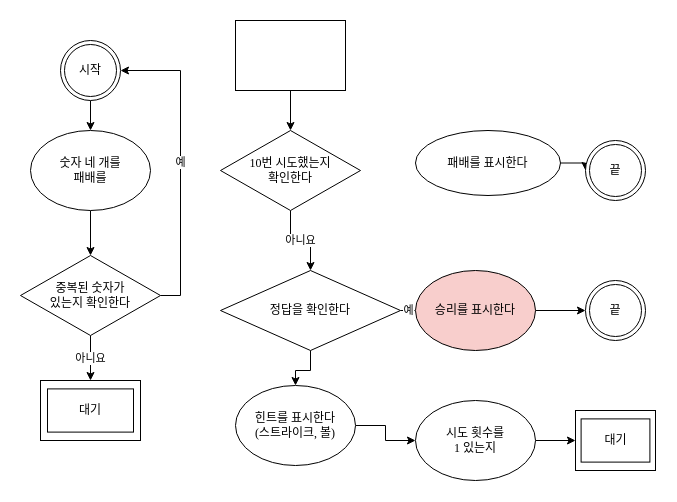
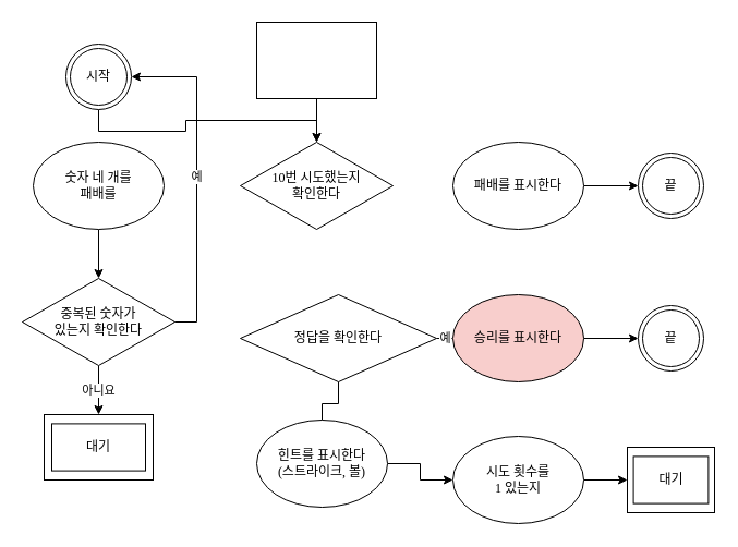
  <mxCell id="0" />
  <mxCell id="1" parent="0" />
- <mxCell id="2" style="edgeStyle=orthogonalEdgeStyle;rounded=0;orthogonalLoop=1;jettySize=auto;html=1;exitX=0.5;exitY=1;exitDx=0;exitDy=0;" parent="1" source="3" target="5" edge="1"><mxGeometry relative="1" as="geometry" /></mxCell>
+ <mxCell id="2" style="edgeStyle=orthogonalEdgeStyle;rounded=0;orthogonalLoop=1;jettySize=auto;html=1;exitX=0.5;exitY=1;exitDx=0;exitDy=0;" parent="1" source="3" target="13" edge="1"><mxGeometry relative="1" as="geometry" /></mxCell>
  <mxCell id="3" value="시작" style="ellipse;shape=doubleEllipse;html=1;dashed=0;whiteSpace=wrap;aspect=fixed;fontFamily=Verdana;" parent="1" vertex="1"><mxGeometry x="60" y="40" width="60" height="60" as="geometry" /></mxCell>
  <mxCell id="4" style="edgeStyle=orthogonalEdgeStyle;rounded=0;orthogonalLoop=1;jettySize=auto;html=1;exitX=0.5;exitY=1;exitDx=0;exitDy=0;" edge="1" parent="1" source="5" target="32"><mxGeometry relative="1" as="geometry" /></mxCell>
  <mxCell id="5" value="숫자 네 개를&lt;br&gt;패배를" style="ellipse;whiteSpace=wrap;html=1;fontFamily=Verdana;" parent="1" vertex="1"><mxGeometry x="30" y="130" width="120" height="80" as="geometry" /></mxCell>
  <mxCell id="6" value="" style="group;movable=1;resizable=1;rotatable=1;deletable=1;editable=1;locked=0;connectable=1;verticalAlign=middle;fontFamily=Verdana;" parent="1" vertex="1" connectable="0"><mxGeometry x="40" y="380" width="100" height="60" as="geometry" /></mxCell>
  <mxCell id="7" value="" style="html=1;dashed=0;whiteSpace=wrap;container=0;fontFamily=Verdana;movable=1;resizable=1;rotatable=1;deletable=1;editable=1;locked=0;connectable=1;verticalAlign=bottom;" parent="6" vertex="1"><mxGeometry width="100" height="60" as="geometry" /></mxCell>
  <mxCell id="8" value="대기" style="html=1;dashed=0;whiteSpace=wrap;container=1;fontFamily=Verdana;movable=1;resizable=1;rotatable=1;deletable=1;editable=1;locked=0;connectable=1;verticalAlign=middle;" parent="6" vertex="1"><mxGeometry x="7" y="8.4" width="86" height="43.2" as="geometry"><mxRectangle x="7" y="7" width="50" height="40" as="alternateBounds" /></mxGeometry></mxCell>
  <mxCell id="9" style="edgeStyle=orthogonalEdgeStyle;rounded=0;orthogonalLoop=1;jettySize=auto;html=1;exitX=0.5;exitY=1;exitDx=0;exitDy=0;entryX=0.5;entryY=0;entryDx=0;entryDy=0;" parent="1" source="10" target="13" edge="1"><mxGeometry relative="1" as="geometry"><mxPoint x="290" y="120" as="targetPoint" /></mxGeometry></mxCell>
  <mxCell id="10" value="" style="group;movable=1;resizable=1;rotatable=1;deletable=1;editable=1;locked=0;connectable=1;verticalAlign=middle;fontFamily=Verdana;" parent="1" vertex="1" connectable="0"><mxGeometry x="235" y="20" width="110" height="70" as="geometry" /></mxCell>
  <mxCell id="11" value="" style="html=1;dashed=0;whiteSpace=wrap;container=0;fontFamily=Verdana;movable=1;resizable=1;rotatable=1;deletable=1;editable=1;locked=0;connectable=1;verticalAlign=bottom;" parent="10" vertex="1"><mxGeometry width="110.0" height="70" as="geometry" /></mxCell>
- <mxCell id="12" value="아니요" style="edgeStyle=orthogonalEdgeStyle;rounded=0;orthogonalLoop=1;jettySize=auto;html=1;exitX=0.5;exitY=1;exitDx=0;exitDy=0;entryX=0.5;entryY=0;entryDx=0;entryDy=0;" parent="1" source="13" target="16" edge="1"><mxGeometry relative="1" as="geometry" /></mxCell>
  <mxCell id="13" value="10번 시도했는지&lt;br&gt;확인한다" style="shape=rhombus;html=1;dashed=0;whiteSpace=wrap;perimeter=rhombusPerimeter;fontFamily=Verdana;" parent="1" vertex="1"><mxGeometry x="220" y="130" width="140" height="80" as="geometry" /></mxCell>
  <mxCell id="14" value="예" style="edgeStyle=orthogonalEdgeStyle;rounded=0;orthogonalLoop=1;jettySize=auto;html=1;exitX=1;exitY=0.5;exitDx=0;exitDy=0;entryX=0;entryY=0.5;entryDx=0;entryDy=0;" parent="1" source="16" target="21" edge="1"><mxGeometry relative="1" as="geometry" /></mxCell>
- <mxCell id="15" style="edgeStyle=orthogonalEdgeStyle;rounded=0;orthogonalLoop=1;jettySize=auto;html=1;exitX=0.5;exitY=1;exitDx=0;exitDy=0;" parent="1" source="16" target="24" edge="1"><mxGeometry relative="1" as="geometry" /></mxCell>
+ <mxCell id="15" style="edgeStyle=orthogonalEdgeStyle;rounded=0;orthogonalLoop=1;jettySize=auto;html=1;exitX=0.5;exitY=1;exitDx=0;exitDy=0;endArrow=none;" parent="1" source="16" target="24" edge="1"><mxGeometry relative="1" as="geometry" /></mxCell>
  <mxCell id="16" value="정답을 확인한다" style="shape=rhombus;html=1;dashed=0;whiteSpace=wrap;perimeter=rhombusPerimeter;fontFamily=Verdana;" parent="1" vertex="1"><mxGeometry x="220" y="270" width="180" height="80" as="geometry" /></mxCell>
  <mxCell id="17" style="edgeStyle=orthogonalEdgeStyle;rounded=0;orthogonalLoop=1;jettySize=auto;html=1;exitX=1;exitY=0.5;exitDx=0;exitDy=0;entryX=0;entryY=0.5;entryDx=0;entryDy=0;" parent="1" source="18" target="19" edge="1"><mxGeometry relative="1" as="geometry" /></mxCell>
- <mxCell id="18" value="패배를 표시한다" style="ellipse;whiteSpace=wrap;html=1;fontFamily=Verdana;" parent="1" vertex="1"><mxGeometry x="415" y="130" width="145" height="65" as="geometry" /></mxCell>
+ <mxCell id="18" value="패배를 표시한다" style="ellipse;whiteSpace=wrap;html=1;fontFamily=Verdana;" parent="1" vertex="1"><mxGeometry x="415" y="130" width="120" height="80" as="geometry" /></mxCell>
  <mxCell id="19" value="끝" style="ellipse;shape=doubleEllipse;html=1;dashed=0;whiteSpace=wrap;aspect=fixed;fontFamily=Verdana;" parent="1" vertex="1"><mxGeometry x="585" y="140" width="60" height="60" as="geometry" /></mxCell>
  <mxCell id="20" style="edgeStyle=orthogonalEdgeStyle;rounded=0;orthogonalLoop=1;jettySize=auto;html=1;exitX=1;exitY=0.5;exitDx=0;exitDy=0;entryX=0;entryY=0.5;entryDx=0;entryDy=0;" parent="1" source="21" target="22" edge="1"><mxGeometry relative="1" as="geometry" /></mxCell>
  <mxCell id="21" value="승리를 표시한다" style="ellipse;whiteSpace=wrap;html=1;fontFamily=Verdana;fillColor=#f8cecc;" parent="1" vertex="1"><mxGeometry x="415" y="270" width="120" height="80" as="geometry" /></mxCell>
  <mxCell id="22" value="끝" style="ellipse;shape=doubleEllipse;html=1;dashed=0;whiteSpace=wrap;aspect=fixed;fontFamily=Verdana;" parent="1" vertex="1"><mxGeometry x="585" y="280" width="60" height="60" as="geometry" /></mxCell>
  <mxCell id="23" style="edgeStyle=orthogonalEdgeStyle;rounded=0;orthogonalLoop=1;jettySize=auto;html=1;exitX=1;exitY=0.5;exitDx=0;exitDy=0;" parent="1" source="24" target="26" edge="1"><mxGeometry relative="1" as="geometry" /></mxCell>
  <mxCell id="24" value="힌트를 표시한다&lt;br&gt;(스트라이크, 볼)" style="ellipse;whiteSpace=wrap;html=1;fontFamily=Verdana;" parent="1" vertex="1"><mxGeometry x="235" y="385" width="120" height="80" as="geometry" /></mxCell>
  <mxCell id="25" style="edgeStyle=orthogonalEdgeStyle;rounded=0;orthogonalLoop=1;jettySize=auto;html=1;exitX=1;exitY=0.5;exitDx=0;exitDy=0;" parent="1" source="26" target="27" edge="1"><mxGeometry relative="1" as="geometry" /></mxCell>
  <mxCell id="26" value="시도 횟수를&lt;br&gt;1 있는지" style="ellipse;whiteSpace=wrap;html=1;fontFamily=Verdana;" parent="1" vertex="1"><mxGeometry x="415" y="400" width="120" height="80" as="geometry" /></mxCell>
  <mxCell id="27" value="대기" style="group;movable=1;resizable=1;rotatable=1;deletable=1;editable=1;locked=0;connectable=1;verticalAlign=middle;fontFamily=Verdana;" parent="1" vertex="1" connectable="0"><mxGeometry x="575" y="410" width="80" height="60" as="geometry" /></mxCell>
  <mxCell id="28" value="" style="html=1;dashed=0;whiteSpace=wrap;container=0;fontFamily=Verdana;movable=1;resizable=1;rotatable=1;deletable=1;editable=1;locked=0;connectable=1;verticalAlign=bottom;" parent="27" vertex="1"><mxGeometry width="80" height="60" as="geometry" /></mxCell>
  <mxCell id="29" value="대기" style="html=1;dashed=0;whiteSpace=wrap;container=1;fontFamily=Verdana;movable=1;resizable=1;rotatable=1;deletable=1;editable=1;locked=0;connectable=1;verticalAlign=middle;" parent="27" vertex="1"><mxGeometry x="5.6" y="8.4" width="68.8" height="43.2" as="geometry"><mxRectangle x="7" y="7" width="50" height="40" as="alternateBounds" /></mxGeometry></mxCell>
  <mxCell id="30" value="아니요" style="edgeStyle=orthogonalEdgeStyle;rounded=0;orthogonalLoop=1;jettySize=auto;html=1;exitX=0.5;exitY=1;exitDx=0;exitDy=0;entryX=0.5;entryY=0;entryDx=0;entryDy=0;" edge="1" parent="1" source="32" target="7"><mxGeometry relative="1" as="geometry" /></mxCell>
  <mxCell id="31" value="예" style="edgeStyle=orthogonalEdgeStyle;rounded=0;orthogonalLoop=1;jettySize=auto;html=1;exitX=1;exitY=0.5;exitDx=0;exitDy=0;entryX=1;entryY=0.5;entryDx=0;entryDy=0;" edge="1" parent="1" source="32" target="3"><mxGeometry relative="1" as="geometry" /></mxCell>
  <mxCell id="32" value="중복된 숫자가&lt;br&gt;있는지 확인한다" style="shape=rhombus;html=1;dashed=0;whiteSpace=wrap;perimeter=rhombusPerimeter;fontFamily=Verdana;" vertex="1" parent="1"><mxGeometry x="20" y="255" width="140" height="80" as="geometry" /></mxCell>
